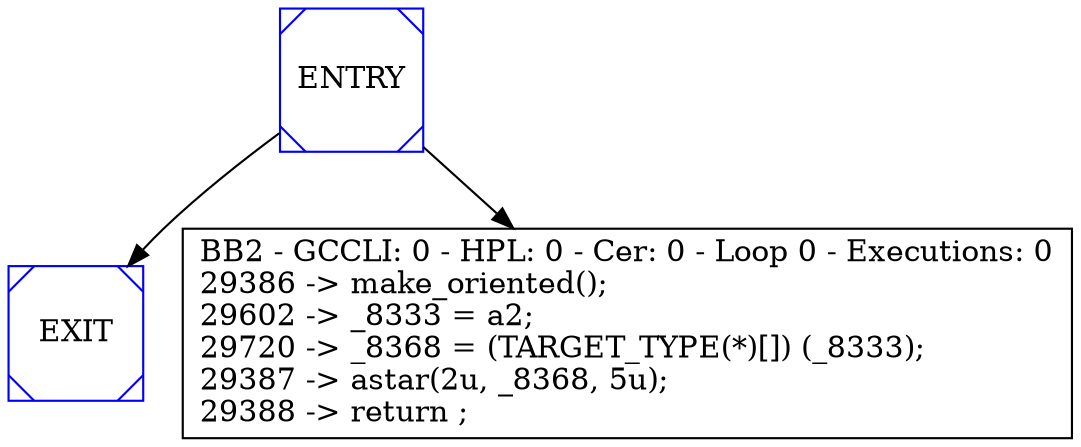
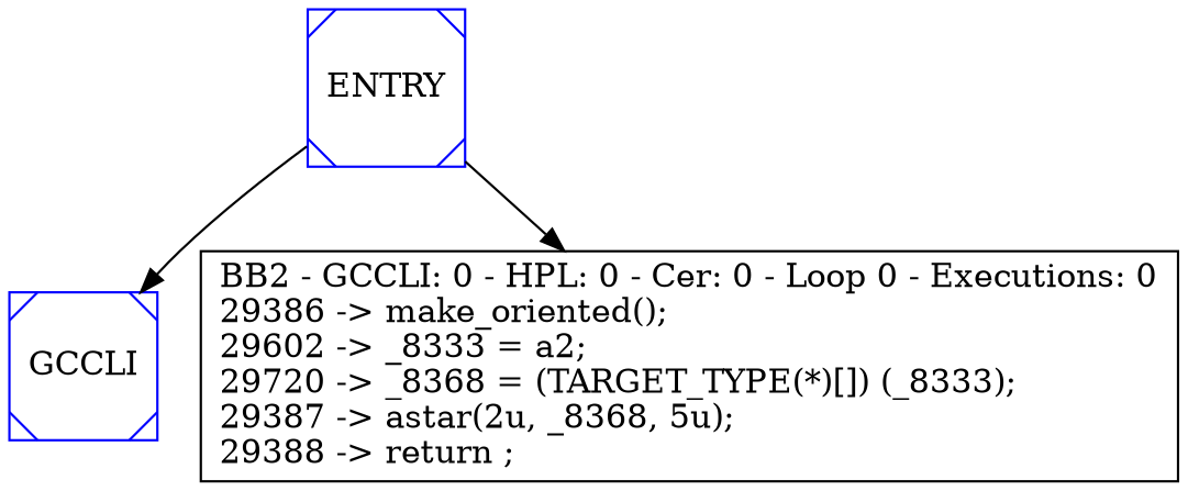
  digraph {
    node [color=blue shape=Msquare]
    edge [fontcolor=blue]
    n1 [label=ENTRY]
-   n2 [label=EXIT]
+   n2 [label=GCCLI]
    n3 [label="BB2 - GCCLI: 0 - HPL: 0 - Cer: 0 - Loop 0 - Executions: 0\n29386 -> make_oriented();\l29602 -> _8333 = a2;\l29720 -> _8368 = (TARGET_TYPE(*)[]) (_8333);\l29387 -> astar(2u, _8368, 5u);\l29388 -> return ;\l" shape=box color=""]
    n1 -> n2
    n1 -> n3
  }
